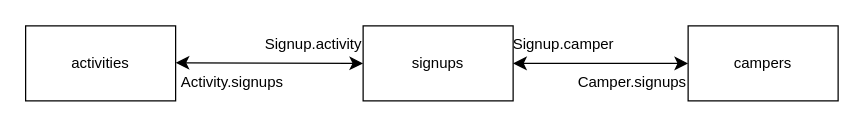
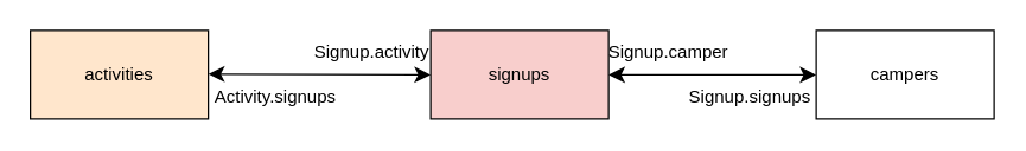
  <mxCell id="0" />
  <mxCell id="1" parent="0" />
- <mxCell id="2" value="activities" style="whiteSpace=wrap;html=1;" vertex="1" parent="1"><mxGeometry x="20" y="20" width="120" height="60" as="geometry" /></mxCell>
- <mxCell id="3" value="signups" style="whiteSpace=wrap;html=1;" vertex="1" parent="1"><mxGeometry x="290" y="20" width="120" height="60" as="geometry" /></mxCell>
+ <mxCell id="2" value="activities" style="whiteSpace=wrap;html=1;fillColor=#ffe6cc;" vertex="1" parent="1"><mxGeometry x="20" y="20" width="120" height="60" as="geometry" /></mxCell>
+ <mxCell id="3" value="signups" style="whiteSpace=wrap;html=1;fillColor=#f8cecc;" vertex="1" parent="1"><mxGeometry x="290" y="20" width="120" height="60" as="geometry" /></mxCell>
  <mxCell id="4" value="campers" style="whiteSpace=wrap;html=1;" vertex="1" parent="1"><mxGeometry x="550" y="20" width="120" height="60" as="geometry" /></mxCell>
  <mxCell id="5" value="Activity.signups" style="text;html=1;align=center;verticalAlign=middle;resizable=0;points=[];autosize=1;strokeColor=none;fillColor=none;" vertex="1" parent="1"><mxGeometry x="130" y="50" width="110" height="30" as="geometry" /></mxCell>
  <mxCell id="6" value="" style="edgeStyle=none;orthogonalLoop=1;jettySize=auto;html=1;endArrow=classic;startArrow=classic;endSize=8;startSize=8;entryX=0;entryY=0.5;entryDx=0;entryDy=0;" edge="1" parent="1" target="3"><mxGeometry width="100" relative="1" as="geometry"><mxPoint x="140" y="49.5" as="sourcePoint" /><mxPoint x="240" y="49.5" as="targetPoint" /><Array as="points" /></mxGeometry></mxCell>
  <mxCell id="7" value="Signup.activity" style="text;html=1;align=center;verticalAlign=middle;resizable=0;points=[];autosize=1;strokeColor=none;fillColor=none;" vertex="1" parent="1"><mxGeometry x="200" y="20" width="100" height="30" as="geometry" /></mxCell>
  <mxCell id="8" value="" style="edgeStyle=none;orthogonalLoop=1;jettySize=auto;html=1;endArrow=classic;startArrow=classic;endSize=8;startSize=8;entryX=0;entryY=0.5;entryDx=0;entryDy=0;" edge="1" parent="1" target="4"><mxGeometry width="100" relative="1" as="geometry"><mxPoint x="410" y="50" as="sourcePoint" /><mxPoint x="510" y="50" as="targetPoint" /><Array as="points" /></mxGeometry></mxCell>
  <mxCell id="9" value="Signup.camper" style="text;html=1;align=center;verticalAlign=middle;resizable=0;points=[];autosize=1;strokeColor=none;fillColor=none;" vertex="1" parent="1"><mxGeometry x="400" y="20" width="100" height="30" as="geometry" /></mxCell>
- <mxCell id="10" value="Camper.signups" style="text;html=1;align=center;verticalAlign=middle;resizable=0;points=[];autosize=1;strokeColor=none;fillColor=none;" vertex="1" parent="1"><mxGeometry x="450" y="50" width="110" height="30" as="geometry" /></mxCell>
+ <mxCell id="10" value="Signup.signups" style="text;html=1;align=center;verticalAlign=middle;resizable=0;points=[];autosize=1;strokeColor=none;fillColor=none;" vertex="1" parent="1"><mxGeometry x="450" y="50" width="110" height="30" as="geometry" /></mxCell>
